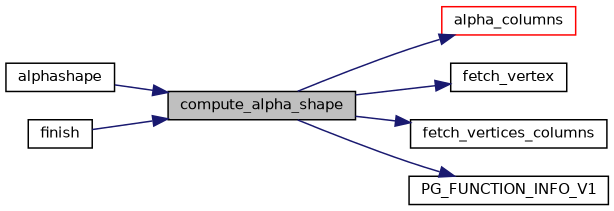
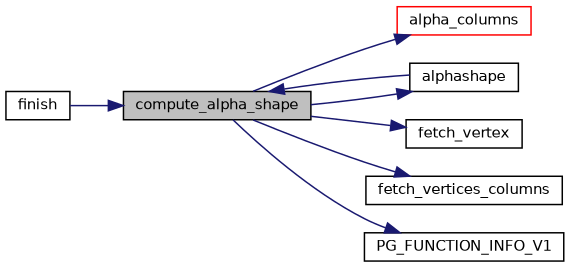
  digraph {
    fontname="DejaVu Sans"
    rankdir=LR
    node [color=black fillcolor=white fontname="DejaVu Sans" fontsize=10 shape=record style=filled]
    edge [color=midnightblue fontname="DejaVu Sans" fontsize=10 labelfontname=Helvetica labelfontsize=10 style=solid]
    n1 [fillcolor=grey75 fontcolor=black height=0.2 label=compute_alpha_shape width=0.4]
    n2 [color=red height=0.2 label=alpha_columns width=0.4]
    n3 [height=0.2 label=alphashape width=0.4]
    n4 [height=0.2 label=fetch_vertex width=0.4]
    n5 [height=0.2 label=fetch_vertices_columns width=0.4]
    n6 [height=0.2 label=PG_FUNCTION_INFO_V1 width=0.4]
    n7 [height=0.2 label=finish width=0.4]
    n1 -> n2
+   n1 -> n3
    n1 -> n4
    n1 -> n5
    n1 -> n6
    n3 -> n1
    n7 -> n1
  }
